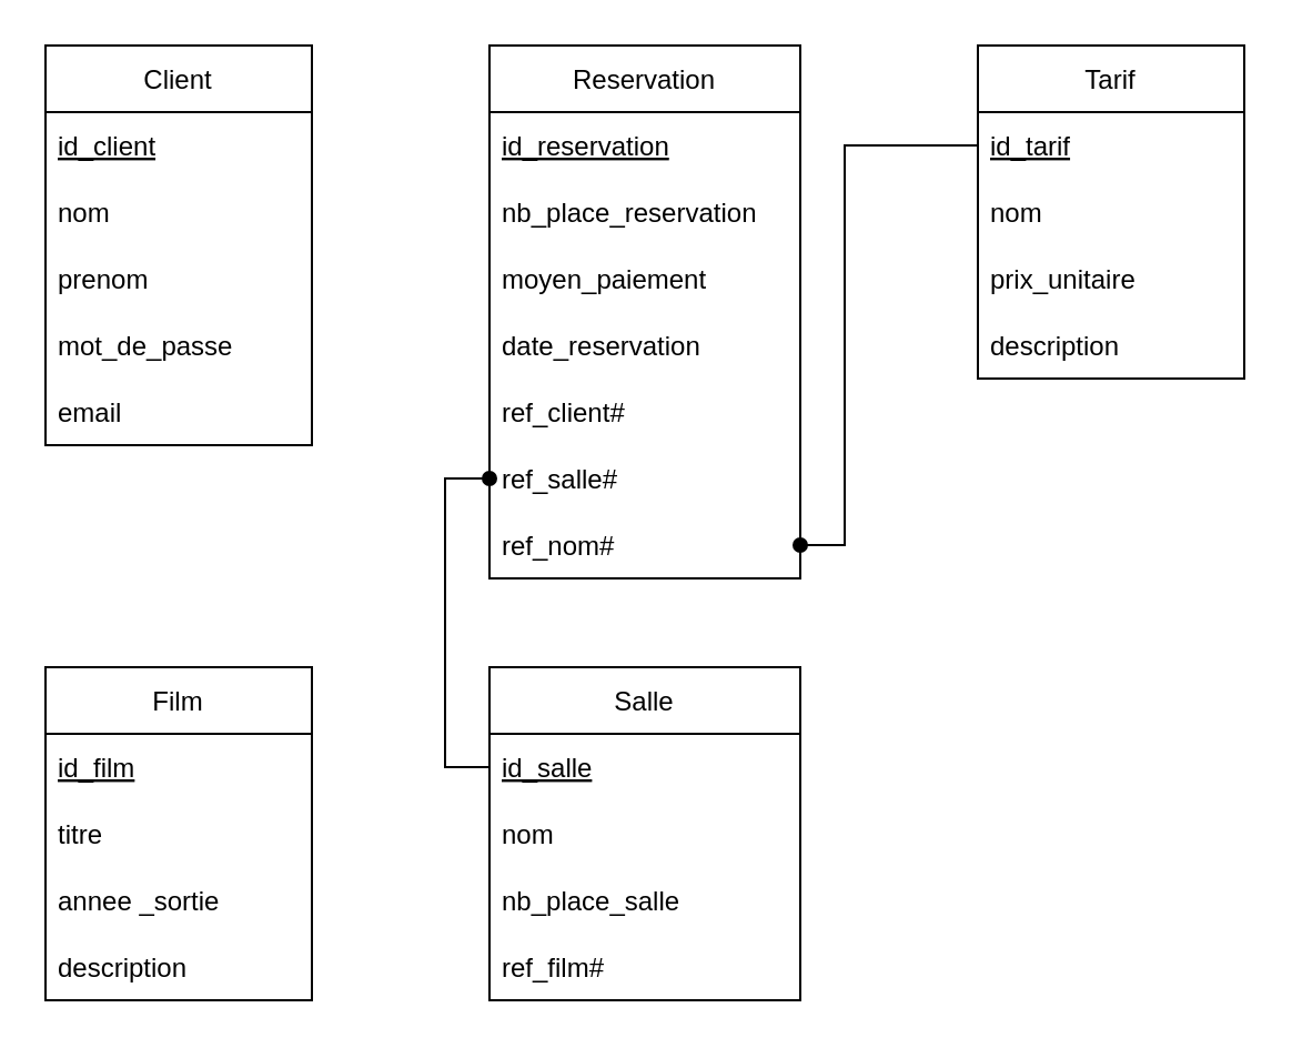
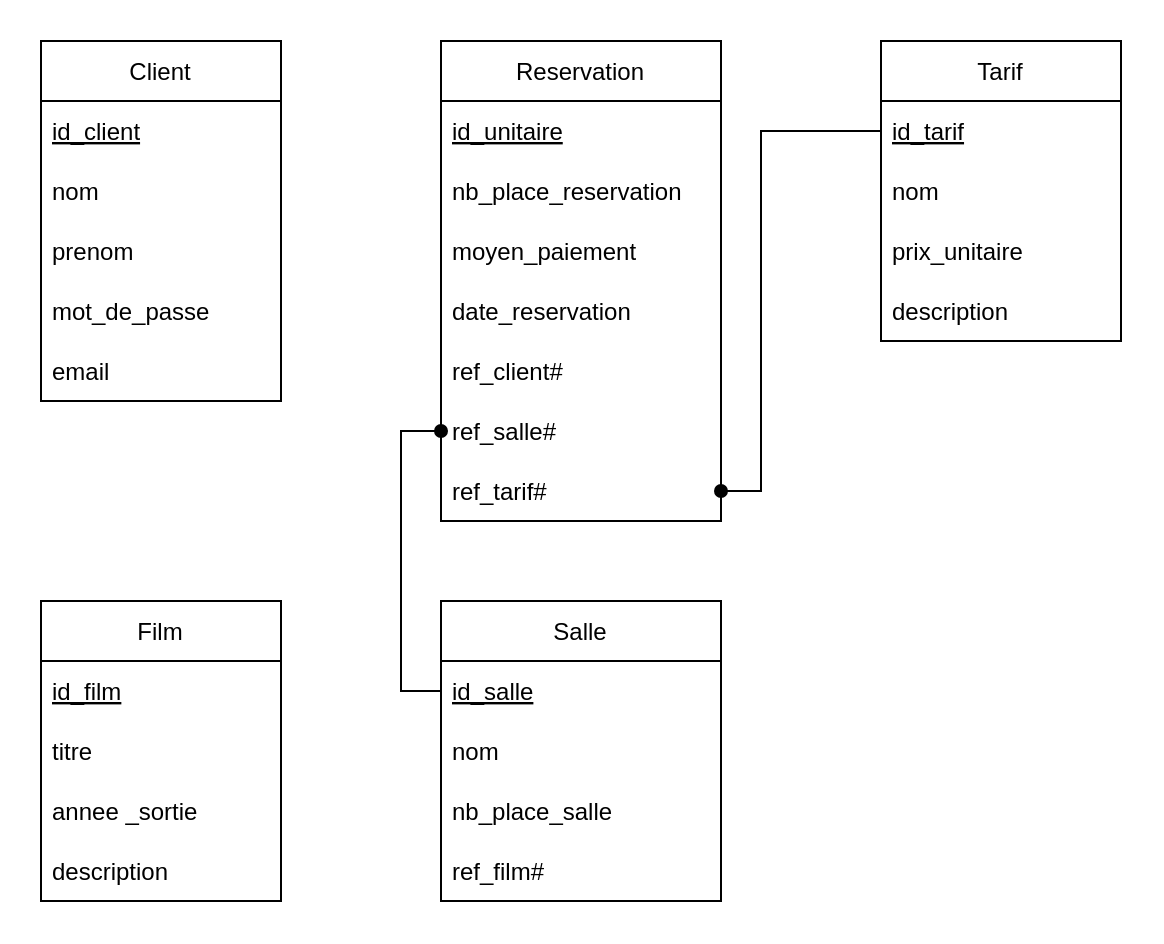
  <mxCell id="0" />
  <mxCell id="1" parent="0" />
  <mxCell id="2" value="Client" style="swimlane;fontStyle=0;childLayout=stackLayout;horizontal=1;startSize=30;horizontalStack=0;resizeParent=1;resizeParentMax=0;resizeLast=0;collapsible=1;marginBottom=0;" parent="1" vertex="1"><mxGeometry x="20" y="20" width="120" height="180" as="geometry" /></mxCell>
  <mxCell id="3" value="id_client" style="text;strokeColor=none;fillColor=none;align=left;verticalAlign=middle;spacingLeft=4;spacingRight=4;overflow=hidden;points=[[0,0.5],[1,0.5]];portConstraint=eastwest;rotatable=0;fontStyle=4" parent="2" vertex="1"><mxGeometry y="30" width="120" height="30" as="geometry" /></mxCell>
  <mxCell id="4" value="nom" style="text;strokeColor=none;fillColor=none;align=left;verticalAlign=middle;spacingLeft=4;spacingRight=4;overflow=hidden;points=[[0,0.5],[1,0.5]];portConstraint=eastwest;rotatable=0;" parent="2" vertex="1"><mxGeometry y="60" width="120" height="30" as="geometry" /></mxCell>
  <mxCell id="5" value="prenom" style="text;strokeColor=none;fillColor=none;align=left;verticalAlign=middle;spacingLeft=4;spacingRight=4;overflow=hidden;points=[[0,0.5],[1,0.5]];portConstraint=eastwest;rotatable=0;" parent="2" vertex="1"><mxGeometry y="90" width="120" height="30" as="geometry" /></mxCell>
  <mxCell id="6" value="mot_de_passe" style="text;strokeColor=none;fillColor=none;align=left;verticalAlign=middle;spacingLeft=4;spacingRight=4;overflow=hidden;points=[[0,0.5],[1,0.5]];portConstraint=eastwest;rotatable=0;" vertex="1" parent="2"><mxGeometry y="120" width="120" height="30" as="geometry" /></mxCell>
  <mxCell id="7" value="email" style="text;strokeColor=none;fillColor=none;align=left;verticalAlign=middle;spacingLeft=4;spacingRight=4;overflow=hidden;points=[[0,0.5],[1,0.5]];portConstraint=eastwest;rotatable=0;" parent="2" vertex="1"><mxGeometry y="150" width="120" height="30" as="geometry" /></mxCell>
  <mxCell id="8" value="Tarif" style="swimlane;fontStyle=0;childLayout=stackLayout;horizontal=1;startSize=30;horizontalStack=0;resizeParent=1;resizeParentMax=0;resizeLast=0;collapsible=1;marginBottom=0;" parent="1" vertex="1"><mxGeometry x="440" y="20" width="120" height="150" as="geometry" /></mxCell>
  <mxCell id="9" value="id_tarif" style="text;strokeColor=none;fillColor=none;align=left;verticalAlign=middle;spacingLeft=4;spacingRight=4;overflow=hidden;points=[[0,0.5],[1,0.5]];portConstraint=eastwest;rotatable=0;fontStyle=4" parent="8" vertex="1"><mxGeometry y="30" width="120" height="30" as="geometry" /></mxCell>
  <mxCell id="10" value="nom" style="text;strokeColor=none;fillColor=none;align=left;verticalAlign=middle;spacingLeft=4;spacingRight=4;overflow=hidden;points=[[0,0.5],[1,0.5]];portConstraint=eastwest;rotatable=0;" parent="8" vertex="1"><mxGeometry y="60" width="120" height="30" as="geometry" /></mxCell>
  <mxCell id="11" value="prix_unitaire" style="text;strokeColor=none;fillColor=none;align=left;verticalAlign=middle;spacingLeft=4;spacingRight=4;overflow=hidden;points=[[0,0.5],[1,0.5]];portConstraint=eastwest;rotatable=0;" parent="8" vertex="1"><mxGeometry y="90" width="120" height="30" as="geometry" /></mxCell>
  <mxCell id="12" value="description" style="text;strokeColor=none;fillColor=none;align=left;verticalAlign=middle;spacingLeft=4;spacingRight=4;overflow=hidden;points=[[0,0.5],[1,0.5]];portConstraint=eastwest;rotatable=0;" parent="8" vertex="1"><mxGeometry y="120" width="120" height="30" as="geometry" /></mxCell>
  <mxCell id="13" value="Salle" style="swimlane;fontStyle=0;childLayout=stackLayout;horizontal=1;startSize=30;horizontalStack=0;resizeParent=1;resizeParentMax=0;resizeLast=0;collapsible=1;marginBottom=0;" parent="1" vertex="1"><mxGeometry x="220" y="300" width="140" height="150" as="geometry" /></mxCell>
  <mxCell id="14" value="id_salle" style="text;strokeColor=none;fillColor=none;align=left;verticalAlign=middle;spacingLeft=4;spacingRight=4;overflow=hidden;points=[[0,0.5],[1,0.5]];portConstraint=eastwest;rotatable=0;fontStyle=4" parent="13" vertex="1"><mxGeometry y="30" width="140" height="30" as="geometry" /></mxCell>
  <mxCell id="15" value="nom" style="text;strokeColor=none;fillColor=none;align=left;verticalAlign=middle;spacingLeft=4;spacingRight=4;overflow=hidden;points=[[0,0.5],[1,0.5]];portConstraint=eastwest;rotatable=0;" parent="13" vertex="1"><mxGeometry y="60" width="140" height="30" as="geometry" /></mxCell>
  <mxCell id="16" value="nb_place_salle" style="text;strokeColor=none;fillColor=none;align=left;verticalAlign=middle;spacingLeft=4;spacingRight=4;overflow=hidden;points=[[0,0.5],[1,0.5]];portConstraint=eastwest;rotatable=0;" parent="13" vertex="1"><mxGeometry y="90" width="140" height="30" as="geometry" /></mxCell>
  <mxCell id="17" value="ref_film#" style="text;strokeColor=none;fillColor=none;align=left;verticalAlign=middle;spacingLeft=4;spacingRight=4;overflow=hidden;points=[[0,0.5],[1,0.5]];portConstraint=eastwest;rotatable=0;" parent="13" vertex="1"><mxGeometry y="120" width="140" height="30" as="geometry" /></mxCell>
  <mxCell id="18" value="Film" style="swimlane;fontStyle=0;childLayout=stackLayout;horizontal=1;startSize=30;horizontalStack=0;resizeParent=1;resizeParentMax=0;resizeLast=0;collapsible=1;marginBottom=0;" parent="1" vertex="1"><mxGeometry x="20" y="300" width="120" height="150" as="geometry" /></mxCell>
  <mxCell id="19" value="id_film" style="text;strokeColor=none;fillColor=none;align=left;verticalAlign=middle;spacingLeft=4;spacingRight=4;overflow=hidden;points=[[0,0.5],[1,0.5]];portConstraint=eastwest;rotatable=0;fontStyle=4" parent="18" vertex="1"><mxGeometry y="30" width="120" height="30" as="geometry" /></mxCell>
  <mxCell id="20" value="titre" style="text;strokeColor=none;fillColor=none;align=left;verticalAlign=middle;spacingLeft=4;spacingRight=4;overflow=hidden;points=[[0,0.5],[1,0.5]];portConstraint=eastwest;rotatable=0;" parent="18" vertex="1"><mxGeometry y="60" width="120" height="30" as="geometry" /></mxCell>
  <mxCell id="21" value="annee _sortie" style="text;strokeColor=none;fillColor=none;align=left;verticalAlign=middle;spacingLeft=4;spacingRight=4;overflow=hidden;points=[[0,0.5],[1,0.5]];portConstraint=eastwest;rotatable=0;" parent="18" vertex="1"><mxGeometry y="90" width="120" height="30" as="geometry" /></mxCell>
  <mxCell id="22" value="description" style="text;strokeColor=none;fillColor=none;align=left;verticalAlign=middle;spacingLeft=4;spacingRight=4;overflow=hidden;points=[[0,0.5],[1,0.5]];portConstraint=eastwest;rotatable=0;" parent="18" vertex="1"><mxGeometry y="120" width="120" height="30" as="geometry" /></mxCell>
  <mxCell id="23" value="Reservation" style="swimlane;fontStyle=0;childLayout=stackLayout;horizontal=1;startSize=30;horizontalStack=0;resizeParent=1;resizeParentMax=0;resizeLast=0;collapsible=1;marginBottom=0;" parent="1" vertex="1"><mxGeometry x="220" y="20" width="140" height="240" as="geometry" /></mxCell>
- <mxCell id="24" value="id_reservation" style="text;strokeColor=none;fillColor=none;align=left;verticalAlign=middle;spacingLeft=4;spacingRight=4;overflow=hidden;points=[[0,0.5],[1,0.5]];portConstraint=eastwest;rotatable=0;fontStyle=4" parent="23" vertex="1"><mxGeometry y="30" width="140" height="30" as="geometry" /></mxCell>
+ <mxCell id="24" value="id_unitaire" style="text;strokeColor=none;fillColor=none;align=left;verticalAlign=middle;spacingLeft=4;spacingRight=4;overflow=hidden;points=[[0,0.5],[1,0.5]];portConstraint=eastwest;rotatable=0;fontStyle=4" parent="23" vertex="1"><mxGeometry y="30" width="140" height="30" as="geometry" /></mxCell>
  <mxCell id="25" value="nb_place_reservation" style="text;strokeColor=none;fillColor=none;align=left;verticalAlign=middle;spacingLeft=4;spacingRight=4;overflow=hidden;points=[[0,0.5],[1,0.5]];portConstraint=eastwest;rotatable=0;" parent="23" vertex="1"><mxGeometry y="60" width="140" height="30" as="geometry" /></mxCell>
  <mxCell id="26" value="moyen_paiement" style="text;strokeColor=none;fillColor=none;align=left;verticalAlign=middle;spacingLeft=4;spacingRight=4;overflow=hidden;points=[[0,0.5],[1,0.5]];portConstraint=eastwest;rotatable=0;" parent="23" vertex="1"><mxGeometry y="90" width="140" height="30" as="geometry" /></mxCell>
  <mxCell id="27" value="date_reservation" style="text;strokeColor=none;fillColor=none;align=left;verticalAlign=middle;spacingLeft=4;spacingRight=4;overflow=hidden;points=[[0,0.5],[1,0.5]];portConstraint=eastwest;rotatable=0;" parent="23" vertex="1"><mxGeometry y="120" width="140" height="30" as="geometry" /></mxCell>
  <mxCell id="28" value="ref_client#" style="text;strokeColor=none;fillColor=none;align=left;verticalAlign=middle;spacingLeft=4;spacingRight=4;overflow=hidden;points=[[0,0.5],[1,0.5]];portConstraint=eastwest;rotatable=0;" parent="23" vertex="1"><mxGeometry y="150" width="140" height="30" as="geometry" /></mxCell>
  <mxCell id="29" value="ref_salle#" style="text;strokeColor=none;fillColor=none;align=left;verticalAlign=middle;spacingLeft=4;spacingRight=4;overflow=hidden;points=[[0,0.5],[1,0.5]];portConstraint=eastwest;rotatable=0;" parent="23" vertex="1"><mxGeometry y="180" width="140" height="30" as="geometry" /></mxCell>
- <mxCell id="30" value="ref_nom#" style="text;strokeColor=none;fillColor=none;align=left;verticalAlign=middle;spacingLeft=4;spacingRight=4;overflow=hidden;points=[[0,0.5],[1,0.5]];portConstraint=eastwest;rotatable=0;" parent="23" vertex="1"><mxGeometry y="210" width="140" height="30" as="geometry" /></mxCell>
+ <mxCell id="30" value="ref_tarif#" style="text;strokeColor=none;fillColor=none;align=left;verticalAlign=middle;spacingLeft=4;spacingRight=4;overflow=hidden;points=[[0,0.5],[1,0.5]];portConstraint=eastwest;rotatable=0;" parent="23" vertex="1"><mxGeometry y="210" width="140" height="30" as="geometry" /></mxCell>
  <mxCell id="31" style="edgeStyle=orthogonalEdgeStyle;rounded=0;orthogonalLoop=1;jettySize=auto;html=1;entryX=0;entryY=0.5;entryDx=0;entryDy=0;endArrow=oval;endFill=1;" parent="1" source="14" target="29" edge="1"><mxGeometry relative="1" as="geometry" /></mxCell>
  <mxCell id="32" style="edgeStyle=orthogonalEdgeStyle;rounded=0;orthogonalLoop=1;jettySize=auto;html=1;entryX=1;entryY=0.5;entryDx=0;entryDy=0;endArrow=oval;endFill=1;" parent="1" source="9" target="30" edge="1"><mxGeometry relative="1" as="geometry"><Array as="points"><mxPoint x="380" y="65" /><mxPoint x="380" y="245" /></Array></mxGeometry></mxCell>
